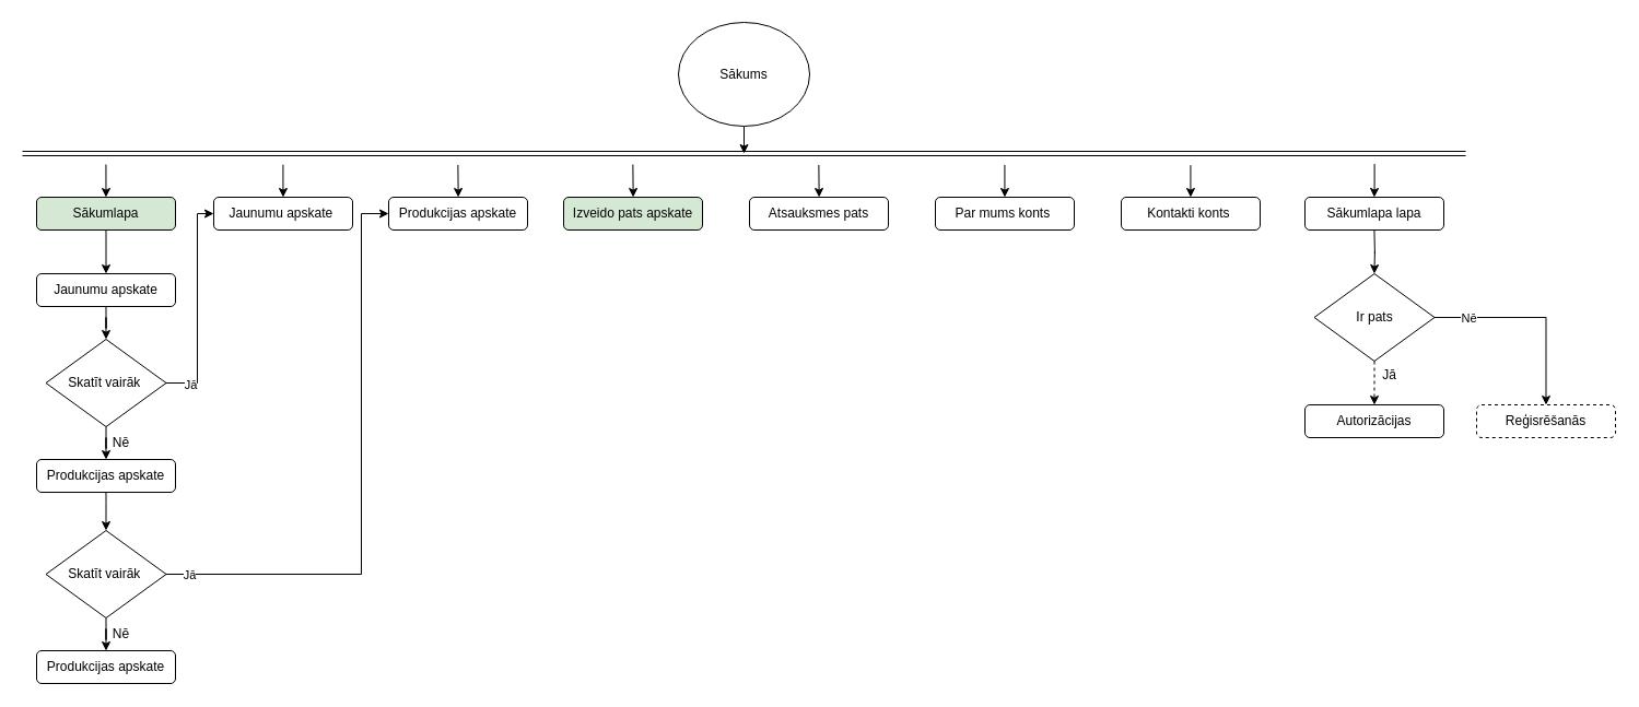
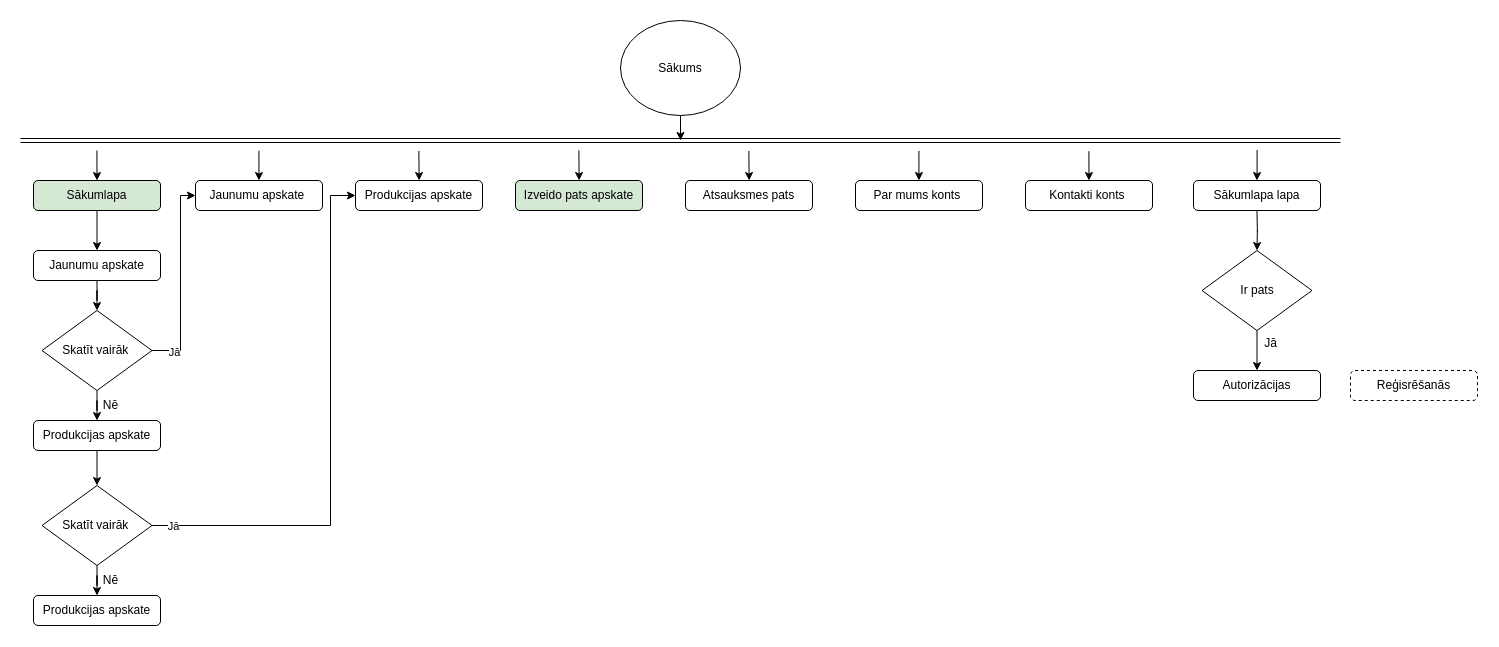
  <mxCell id="0" />
  <mxCell id="1" parent="0" />
  <mxCell id="2" value="" style="endArrow=none;html=1;rounded=0;shape=link;" edge="1" parent="1"><mxGeometry width="50" height="50" relative="1" as="geometry"><mxPoint x="20" y="140" as="sourcePoint" /><mxPoint x="1340" y="140" as="targetPoint" /></mxGeometry></mxCell>
  <mxCell id="3" style="edgeStyle=orthogonalEdgeStyle;rounded=0;orthogonalLoop=1;jettySize=auto;html=1;" edge="1" parent="1" source="4"><mxGeometry relative="1" as="geometry"><mxPoint x="680" y="140" as="targetPoint" /></mxGeometry></mxCell>
  <mxCell id="4" value="Sākums" style="ellipse;whiteSpace=wrap;html=1;" vertex="1" parent="1"><mxGeometry x="620" y="20" width="120" height="95" as="geometry" /></mxCell>
  <mxCell id="5" style="edgeStyle=orthogonalEdgeStyle;rounded=0;orthogonalLoop=1;jettySize=auto;html=1;entryX=0.5;entryY=0;entryDx=0;entryDy=0;" edge="1" parent="1" source="6" target="16"><mxGeometry relative="1" as="geometry" /></mxCell>
  <mxCell id="6" value="Sākumlapa" style="rounded=1;whiteSpace=wrap;html=1;fillColor=#d5e8d4;" vertex="1" parent="1"><mxGeometry x="33" y="180" width="127" height="30" as="geometry" /></mxCell>
  <mxCell id="7" value="Jaunumu apskate&amp;nbsp;" style="rounded=1;whiteSpace=wrap;html=1;" vertex="1" parent="1"><mxGeometry x="195" y="180" width="127" height="30" as="geometry" /></mxCell>
  <mxCell id="8" value="Produkcijas apskate" style="rounded=1;whiteSpace=wrap;html=1;" vertex="1" parent="1"><mxGeometry x="355" y="180" width="127" height="30" as="geometry" /></mxCell>
  <mxCell id="9" value="Izveido pats apskate" style="rounded=1;whiteSpace=wrap;html=1;fillColor=#d5e8d4;" vertex="1" parent="1"><mxGeometry x="515" y="180" width="127" height="30" as="geometry" /></mxCell>
  <mxCell id="10" value="Atsauksmes pats" style="rounded=1;whiteSpace=wrap;html=1;" vertex="1" parent="1"><mxGeometry x="685" y="180" width="127" height="30" as="geometry" /></mxCell>
  <mxCell id="11" value="Par mums konts&amp;nbsp;" style="rounded=1;whiteSpace=wrap;html=1;" vertex="1" parent="1"><mxGeometry x="855" y="180" width="127" height="30" as="geometry" /></mxCell>
  <mxCell id="12" value="Kontakti konts&amp;nbsp;" style="rounded=1;whiteSpace=wrap;html=1;" vertex="1" parent="1"><mxGeometry x="1025" y="180" width="127" height="30" as="geometry" /></mxCell>
  <mxCell id="13" style="edgeStyle=orthogonalEdgeStyle;rounded=0;orthogonalLoop=1;jettySize=auto;html=1;entryX=0.5;entryY=0;entryDx=0;entryDy=0;" edge="1" parent="1"><mxGeometry relative="1" as="geometry"><mxPoint x="1256.44" y="210" as="sourcePoint" /><mxPoint x="1256.44" y="250" as="targetPoint" /></mxGeometry></mxCell>
  <mxCell id="14" value="Sākumlapa lapa" style="rounded=1;whiteSpace=wrap;html=1;" vertex="1" parent="1"><mxGeometry x="1193" y="180" width="127" height="30" as="geometry" /></mxCell>
  <mxCell id="15" style="edgeStyle=orthogonalEdgeStyle;rounded=0;orthogonalLoop=1;jettySize=auto;html=1;entryX=0.5;entryY=0;entryDx=0;entryDy=0;" edge="1" parent="1" source="16" target="20"><mxGeometry relative="1" as="geometry" /></mxCell>
  <mxCell id="16" value="Jaunumu apskate" style="rounded=1;whiteSpace=wrap;html=1;" vertex="1" parent="1"><mxGeometry x="33" y="250" width="127" height="30" as="geometry" /></mxCell>
  <mxCell id="17" style="edgeStyle=orthogonalEdgeStyle;rounded=0;orthogonalLoop=1;jettySize=auto;html=1;entryX=0;entryY=0.5;entryDx=0;entryDy=0;" edge="1" parent="1" target="7"><mxGeometry relative="1" as="geometry"><mxPoint x="130" y="345" as="sourcePoint" /><mxPoint x="178.453" y="184.99" as="targetPoint" /><Array as="points"><mxPoint x="130" y="350" /><mxPoint x="180" y="350" /><mxPoint x="180" y="195" /></Array></mxGeometry></mxCell>
  <mxCell id="18" value="Jā" style="edgeLabel;html=1;align=center;verticalAlign=middle;resizable=0;points=[];" vertex="1" connectable="0" parent="17"><mxGeometry x="-0.577" y="-1" relative="1" as="geometry"><mxPoint as="offset" /></mxGeometry></mxCell>
  <mxCell id="19" value="" style="edgeStyle=orthogonalEdgeStyle;rounded=0;orthogonalLoop=1;jettySize=auto;html=1;" edge="1" parent="1" source="20" target="23"><mxGeometry relative="1" as="geometry" /></mxCell>
  <mxCell id="20" value="Skatīt vairāk&amp;nbsp;" style="rhombus;whiteSpace=wrap;html=1;" vertex="1" parent="1"><mxGeometry x="41.5" y="310" width="110" height="80" as="geometry" /></mxCell>
  <mxCell id="21" value="" style="endArrow=classic;html=1;rounded=0;entryX=0.528;entryY=0;entryDx=0;entryDy=0;entryPerimeter=0;" edge="1" parent="1"><mxGeometry width="50" height="50" relative="1" as="geometry"><mxPoint x="96.43" y="150" as="sourcePoint" /><mxPoint x="96.486" y="180" as="targetPoint" /></mxGeometry></mxCell>
  <mxCell id="22" value="" style="edgeStyle=orthogonalEdgeStyle;rounded=0;orthogonalLoop=1;jettySize=auto;html=1;entryX=0.5;entryY=0;entryDx=0;entryDy=0;" edge="1" parent="1" source="23" target="28"><mxGeometry relative="1" as="geometry"><Array as="points"><mxPoint x="96" y="460" /><mxPoint x="97" y="460" /><mxPoint x="97" y="485" /></Array></mxGeometry></mxCell>
  <mxCell id="23" value="Produkcijas apskate" style="rounded=1;whiteSpace=wrap;html=1;" vertex="1" parent="1"><mxGeometry x="33" y="420" width="127" height="30" as="geometry" /></mxCell>
  <mxCell id="24" value="Nē" style="text;html=1;align=center;verticalAlign=middle;resizable=0;points=[];autosize=1;strokeColor=none;fillColor=none;" vertex="1" parent="1"><mxGeometry x="90" y="390" width="40" height="30" as="geometry" /></mxCell>
  <mxCell id="25" value="" style="edgeStyle=orthogonalEdgeStyle;rounded=0;orthogonalLoop=1;jettySize=auto;html=1;" edge="1" parent="1" source="28" target="29"><mxGeometry relative="1" as="geometry" /></mxCell>
  <mxCell id="26" style="edgeStyle=orthogonalEdgeStyle;rounded=0;orthogonalLoop=1;jettySize=auto;html=1;entryX=0;entryY=0.5;entryDx=0;entryDy=0;" edge="1" parent="1" source="28" target="8"><mxGeometry relative="1" as="geometry"><Array as="points"><mxPoint x="330" y="525" /><mxPoint x="330" y="195" /></Array></mxGeometry></mxCell>
  <mxCell id="27" value="Jā" style="edgeLabel;html=1;align=center;verticalAlign=middle;resizable=0;points=[];" vertex="1" connectable="0" parent="26"><mxGeometry x="-0.92" relative="1" as="geometry"><mxPoint as="offset" /></mxGeometry></mxCell>
  <mxCell id="28" value="Skatīt vairāk&amp;nbsp;" style="rhombus;whiteSpace=wrap;html=1;" vertex="1" parent="1"><mxGeometry x="41.5" y="485" width="110" height="80" as="geometry" /></mxCell>
  <mxCell id="29" value="Produkcijas apskate" style="rounded=1;whiteSpace=wrap;html=1;" vertex="1" parent="1"><mxGeometry x="33" y="595" width="127" height="30" as="geometry" /></mxCell>
  <mxCell id="30" value="Nē" style="text;html=1;align=center;verticalAlign=middle;resizable=0;points=[];autosize=1;strokeColor=none;fillColor=none;" vertex="1" parent="1"><mxGeometry x="90" y="565" width="40" height="30" as="geometry" /></mxCell>
- <mxCell id="31" style="edgeStyle=orthogonalEdgeStyle;rounded=0;orthogonalLoop=1;jettySize=auto;html=1;entryX=0.5;entryY=0;entryDx=0;entryDy=0;dashed=1;" edge="1" parent="1" source="34" target="35"><mxGeometry relative="1" as="geometry" /></mxCell>
- <mxCell id="32" style="edgeStyle=orthogonalEdgeStyle;rounded=0;orthogonalLoop=1;jettySize=auto;html=1;entryX=0.5;entryY=0;entryDx=0;entryDy=0;" edge="1" parent="1" source="34" target="36"><mxGeometry relative="1" as="geometry" /></mxCell>
- <mxCell id="33" value="Nē" style="edgeLabel;html=1;align=center;verticalAlign=middle;resizable=0;points=[];" vertex="1" connectable="0" parent="32"><mxGeometry x="-0.66" relative="1" as="geometry"><mxPoint as="offset" /></mxGeometry></mxCell>
+ <mxCell id="31" style="edgeStyle=orthogonalEdgeStyle;rounded=0;orthogonalLoop=1;jettySize=auto;html=1;entryX=0.5;entryY=0;entryDx=0;entryDy=0;" edge="1" parent="1" source="34" target="35"><mxGeometry relative="1" as="geometry" /></mxCell>
  <mxCell id="34" value="Ir pats" style="rhombus;whiteSpace=wrap;html=1;" vertex="1" parent="1"><mxGeometry x="1201.5" y="250" width="110" height="80" as="geometry" /></mxCell>
  <mxCell id="35" value="Autorizācijas" style="rounded=1;whiteSpace=wrap;html=1;" vertex="1" parent="1"><mxGeometry x="1193" y="370" width="127" height="30" as="geometry" /></mxCell>
  <mxCell id="36" value="Reģisrēšanās" style="rounded=1;whiteSpace=wrap;html=1;dashed=1;" vertex="1" parent="1"><mxGeometry x="1350" y="370" width="127" height="30" as="geometry" /></mxCell>
  <mxCell id="37" value="Jā" style="text;html=1;align=center;verticalAlign=middle;resizable=0;points=[];autosize=1;strokeColor=none;fillColor=none;" vertex="1" parent="1"><mxGeometry x="1250" y="328" width="40" height="30" as="geometry" /></mxCell>
  <mxCell id="38" value="" style="endArrow=classic;html=1;rounded=0;entryX=0.512;entryY=-0.007;entryDx=0;entryDy=0;entryPerimeter=0;" edge="1" parent="1"><mxGeometry width="50" height="50" relative="1" as="geometry"><mxPoint x="258.43" y="150.21" as="sourcePoint" /><mxPoint x="258.454" y="180" as="targetPoint" /></mxGeometry></mxCell>
  <mxCell id="39" value="" style="endArrow=classic;html=1;rounded=0;entryX=0.514;entryY=-0.015;entryDx=0;entryDy=0;entryPerimeter=0;" edge="1" parent="1"><mxGeometry width="50" height="50" relative="1" as="geometry"><mxPoint x="418.36" y="150.45" as="sourcePoint" /><mxPoint x="418.638" y="180" as="targetPoint" /></mxGeometry></mxCell>
  <mxCell id="40" value="" style="endArrow=classic;html=1;rounded=0;entryX=0.514;entryY=0.001;entryDx=0;entryDy=0;entryPerimeter=0;" edge="1" parent="1"><mxGeometry width="50" height="50" relative="1" as="geometry"><mxPoint x="578.36" y="149.97" as="sourcePoint" /><mxPoint x="578.638" y="180" as="targetPoint" /></mxGeometry></mxCell>
  <mxCell id="41" value="" style="endArrow=classic;html=1;rounded=0;entryX=0.514;entryY=-0.015;entryDx=0;entryDy=0;entryPerimeter=0;" edge="1" parent="1"><mxGeometry width="50" height="50" relative="1" as="geometry"><mxPoint x="748.36" y="150.45" as="sourcePoint" /><mxPoint x="748.638" y="180" as="targetPoint" /></mxGeometry></mxCell>
  <mxCell id="42" value="" style="endArrow=classic;html=1;rounded=0;entryX=0.512;entryY=-0.015;entryDx=0;entryDy=0;entryPerimeter=0;" edge="1" parent="1"><mxGeometry width="50" height="50" relative="1" as="geometry"><mxPoint x="918.43" y="150.45" as="sourcePoint" /><mxPoint x="918.454" y="180" as="targetPoint" /></mxGeometry></mxCell>
  <mxCell id="43" value="" style="endArrow=classic;html=1;rounded=0;entryX=0.512;entryY=-0.022;entryDx=0;entryDy=0;entryPerimeter=0;" edge="1" parent="1"><mxGeometry width="50" height="50" relative="1" as="geometry"><mxPoint x="1088.43" y="150.66" as="sourcePoint" /><mxPoint x="1088.454" y="180" as="targetPoint" /></mxGeometry></mxCell>
  <mxCell id="44" value="" style="endArrow=classic;html=1;rounded=0;entryX=0.526;entryY=0.015;entryDx=0;entryDy=0;entryPerimeter=0;" edge="1" parent="1"><mxGeometry width="50" height="50" relative="1" as="geometry"><mxPoint x="1256.6" y="149.55" as="sourcePoint" /><mxPoint x="1256.402" y="180" as="targetPoint" /><Array as="points"><mxPoint x="1256.6" y="169.55" /></Array></mxGeometry></mxCell>
